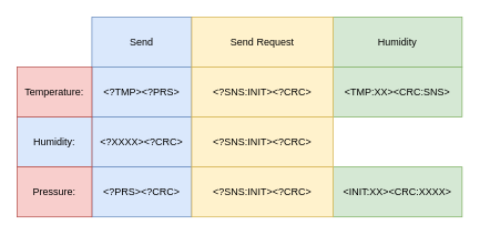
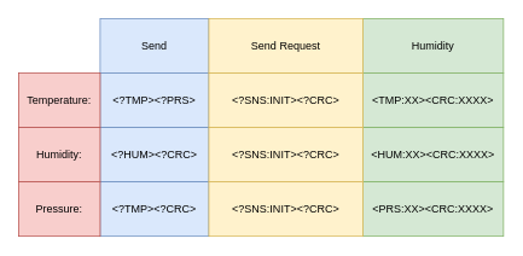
  <mxCell id="0" />
  <mxCell id="1" parent="0" />
  <mxCell id="2" value="&amp;lt;?TMP&amp;gt;&amp;lt;?PRS&amp;gt;" style="whiteSpace=wrap;html=1;fillColor=#dae8fc;strokeColor=#6c8ebf;" vertex="1" parent="1"><mxGeometry x="110" y="80" width="120" height="60" as="geometry" /></mxCell>
- <mxCell id="3" value="&amp;lt;TMP:XX&amp;gt;&amp;lt;CRC:SNS&amp;gt;" style="whiteSpace=wrap;html=1;fillColor=#d5e8d4;strokeColor=#82b366;" vertex="1" parent="1"><mxGeometry x="400" y="80" width="155" height="60" as="geometry" /></mxCell>
- <mxCell id="4" value="&amp;lt;?XXXX&amp;gt;&amp;lt;?CRC&amp;gt;" style="whiteSpace=wrap;html=1;fillColor=#dae8fc;strokeColor=#6c8ebf;" vertex="1" parent="1"><mxGeometry x="110" y="140" width="120" height="60" as="geometry" /></mxCell>
- <mxCell id="6" value="&amp;lt;?PRS&amp;gt;&amp;lt;?CRC&amp;gt;" style="whiteSpace=wrap;html=1;fillColor=#dae8fc;strokeColor=#6c8ebf;" vertex="1" parent="1"><mxGeometry x="110" y="200" width="120" height="60" as="geometry" /></mxCell>
- <mxCell id="7" value="&amp;lt;INIT:XX&amp;gt;&amp;lt;CRC:XXXX&amp;gt;" style="whiteSpace=wrap;html=1;fillColor=#d5e8d4;strokeColor=#82b366;" vertex="1" parent="1"><mxGeometry x="400" y="200" width="155" height="60" as="geometry" /></mxCell>
+ <mxCell id="3" value="&amp;lt;TMP:XX&amp;gt;&amp;lt;CRC:XXXX&amp;gt;" style="whiteSpace=wrap;html=1;fillColor=#d5e8d4;strokeColor=#82b366;" vertex="1" parent="1"><mxGeometry x="400" y="80" width="155" height="60" as="geometry" /></mxCell>
+ <mxCell id="4" value="&amp;lt;?HUM&amp;gt;&amp;lt;?CRC&amp;gt;" style="whiteSpace=wrap;html=1;fillColor=#dae8fc;strokeColor=#6c8ebf;" vertex="1" parent="1"><mxGeometry x="110" y="140" width="120" height="60" as="geometry" /></mxCell>
+ <mxCell id="5" value="&amp;lt;HUM:XX&amp;gt;&amp;lt;CRC:XXXX&amp;gt;" style="whiteSpace=wrap;html=1;fillColor=#d5e8d4;strokeColor=#82b366;" vertex="1" parent="1"><mxGeometry x="400" y="140" width="155" height="60" as="geometry" /></mxCell>
+ <mxCell id="6" value="&amp;lt;?TMP&amp;gt;&amp;lt;?CRC&amp;gt;" style="whiteSpace=wrap;html=1;fillColor=#dae8fc;strokeColor=#6c8ebf;" vertex="1" parent="1"><mxGeometry x="110" y="200" width="120" height="60" as="geometry" /></mxCell>
+ <mxCell id="7" value="&amp;lt;PRS:XX&amp;gt;&amp;lt;CRC:XXXX&amp;gt;" style="whiteSpace=wrap;html=1;fillColor=#d5e8d4;strokeColor=#82b366;" vertex="1" parent="1"><mxGeometry x="400" y="200" width="155" height="60" as="geometry" /></mxCell>
  <mxCell id="8" value="Send" style="whiteSpace=wrap;html=1;fillColor=#dae8fc;strokeColor=#6c8ebf;" vertex="1" parent="1"><mxGeometry x="110" y="20" width="120" height="60" as="geometry" /></mxCell>
  <mxCell id="9" value="Humidity" style="whiteSpace=wrap;html=1;fillColor=#d5e8d4;strokeColor=#82b366;" vertex="1" parent="1"><mxGeometry x="400" y="20" width="155" height="60" as="geometry" /></mxCell>
  <mxCell id="10" value="Send Request" style="whiteSpace=wrap;html=1;fillColor=#fff2cc;strokeColor=#d6b656;" vertex="1" parent="1"><mxGeometry x="230" y="20" width="170" height="60" as="geometry" /></mxCell>
  <mxCell id="11" value="Temperature:" style="whiteSpace=wrap;html=1;fillColor=#f8cecc;strokeColor=#b85450;" vertex="1" parent="1"><mxGeometry x="20" y="80" width="90" height="60" as="geometry" /></mxCell>
- <mxCell id="12" value="Humidity:" style="whiteSpace=wrap;html=1;fillColor=#dae8fc;strokeColor=#b85450;" vertex="1" parent="1"><mxGeometry x="20" y="140" width="90" height="60" as="geometry" /></mxCell>
+ <mxCell id="12" value="Humidity:" style="whiteSpace=wrap;html=1;fillColor=#f8cecc;strokeColor=#b85450;" vertex="1" parent="1"><mxGeometry x="20" y="140" width="90" height="60" as="geometry" /></mxCell>
  <mxCell id="13" value="Pressure:" style="whiteSpace=wrap;html=1;fillColor=#f8cecc;strokeColor=#b85450;" vertex="1" parent="1"><mxGeometry x="20" y="200" width="90" height="60" as="geometry" /></mxCell>
  <mxCell id="14" value="&amp;lt;?SNS:INIT&amp;gt;&amp;lt;?CRC&amp;gt;" style="whiteSpace=wrap;html=1;fillColor=#fff2cc;strokeColor=#d6b656;" vertex="1" parent="1"><mxGeometry x="230" y="80" width="170" height="60" as="geometry" /></mxCell>
  <mxCell id="15" value="&amp;lt;?SNS:INIT&amp;gt;&amp;lt;?CRC&amp;gt;" style="whiteSpace=wrap;html=1;fillColor=#fff2cc;strokeColor=#d6b656;" vertex="1" parent="1"><mxGeometry x="230" y="140" width="170" height="60" as="geometry" /></mxCell>
  <mxCell id="16" value="&amp;lt;?SNS:INIT&amp;gt;&amp;lt;?CRC&amp;gt;" style="whiteSpace=wrap;html=1;fillColor=#fff2cc;strokeColor=#d6b656;" vertex="1" parent="1"><mxGeometry x="230" y="200" width="170" height="60" as="geometry" /></mxCell>
